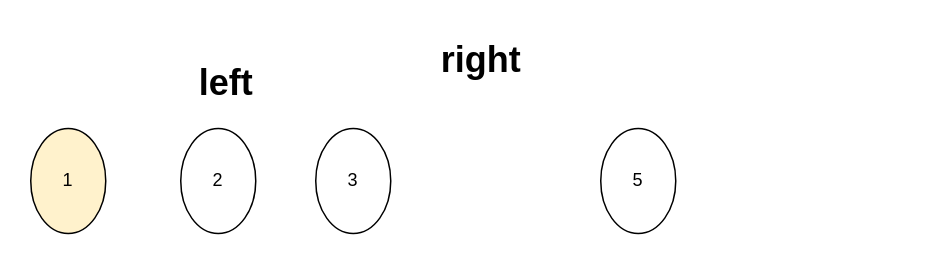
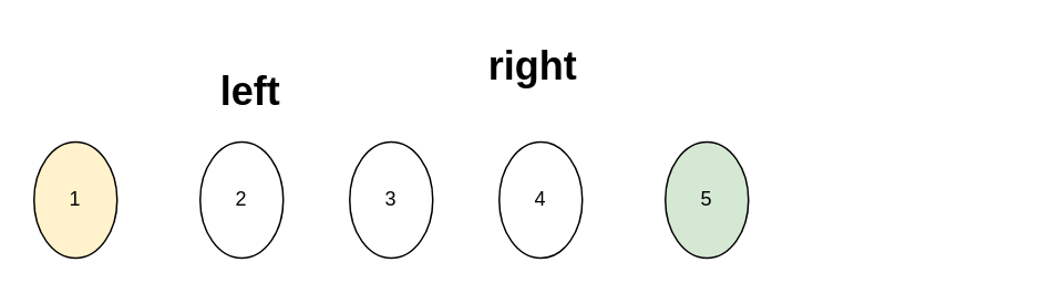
  <mxCell id="0" />
  <mxCell id="1" parent="0" />
  <mxCell id="2" value="1" style="ellipse;whiteSpace=wrap;html=1;fillColor=#fff2cc;" parent="1" vertex="1"><mxGeometry x="20" y="85" width="50" height="70" as="geometry" /></mxCell>
  <mxCell id="3" value="2" style="ellipse;whiteSpace=wrap;html=1;" parent="1" vertex="1"><mxGeometry x="120" y="85" width="50" height="70" as="geometry" /></mxCell>
  <mxCell id="4" value="3" style="ellipse;whiteSpace=wrap;html=1;" parent="1" vertex="1"><mxGeometry x="210" y="85" width="50" height="70" as="geometry" /></mxCell>
- <mxCell id="6" value="5" style="ellipse;whiteSpace=wrap;html=1;" parent="1" vertex="1"><mxGeometry x="400" y="85" width="50" height="70" as="geometry" /></mxCell>
+ <mxCell id="5" value="4" style="ellipse;whiteSpace=wrap;html=1;" parent="1" vertex="1"><mxGeometry x="300" y="85" width="50" height="70" as="geometry" /></mxCell>
+ <mxCell id="6" value="5" style="ellipse;whiteSpace=wrap;html=1;fillColor=#d5e8d4;" parent="1" vertex="1"><mxGeometry x="400" y="85" width="50" height="70" as="geometry" /></mxCell>
  <mxCell id="7" value="left" style="text;strokeColor=none;fillColor=none;html=1;fontSize=24;fontStyle=1;verticalAlign=middle;align=center;" parent="1" vertex="1"><mxGeometry x="100" y="35" width="100" height="40" as="geometry" /></mxCell>
  <mxCell id="8" value="right" style="text;strokeColor=none;fillColor=none;html=1;fontSize=24;fontStyle=1;verticalAlign=middle;align=center;" parent="1" vertex="1"><mxGeometry x="270" y="20" width="100" height="40" as="geometry" /></mxCell>
  <mxCell id="9" value="&lt;div&gt;&lt;br&gt;&lt;/div&gt;" style="text;html=1;align=center;verticalAlign=middle;whiteSpace=wrap;rounded=0;" parent="1" vertex="1"><mxGeometry x="550" y="65" width="60" height="30" as="geometry" /></mxCell>
